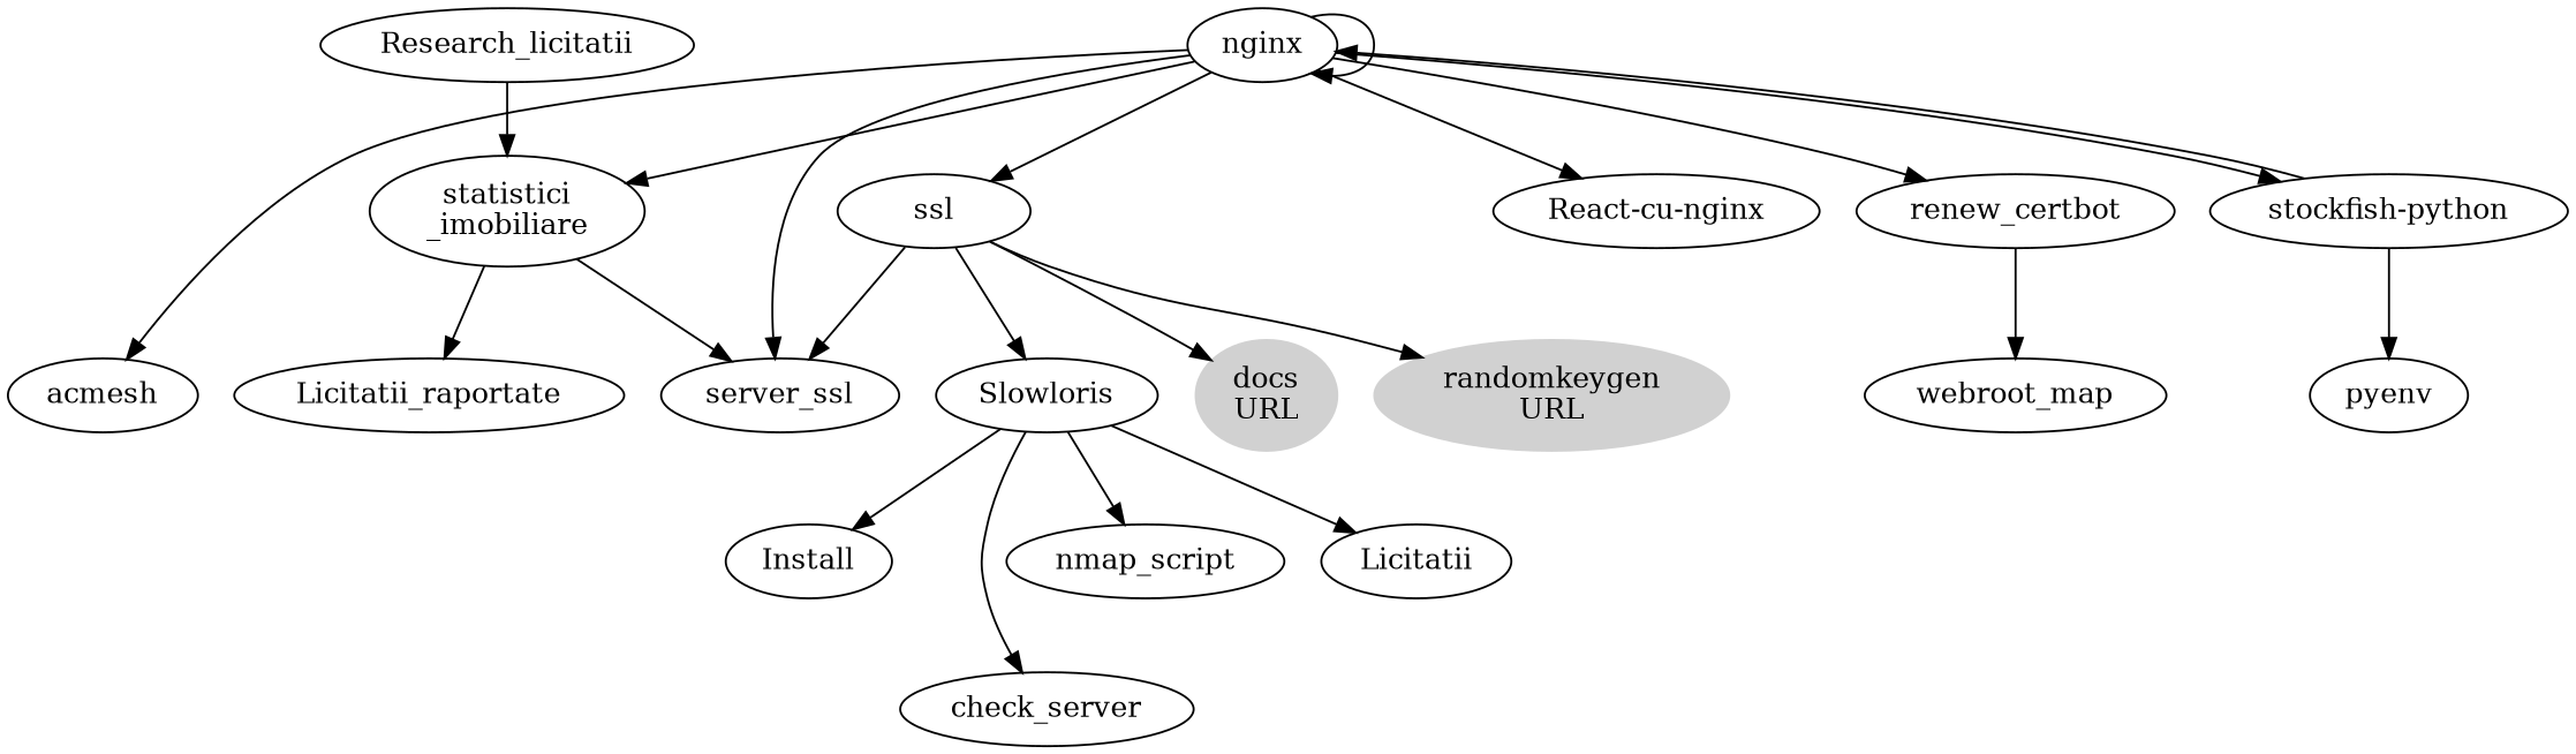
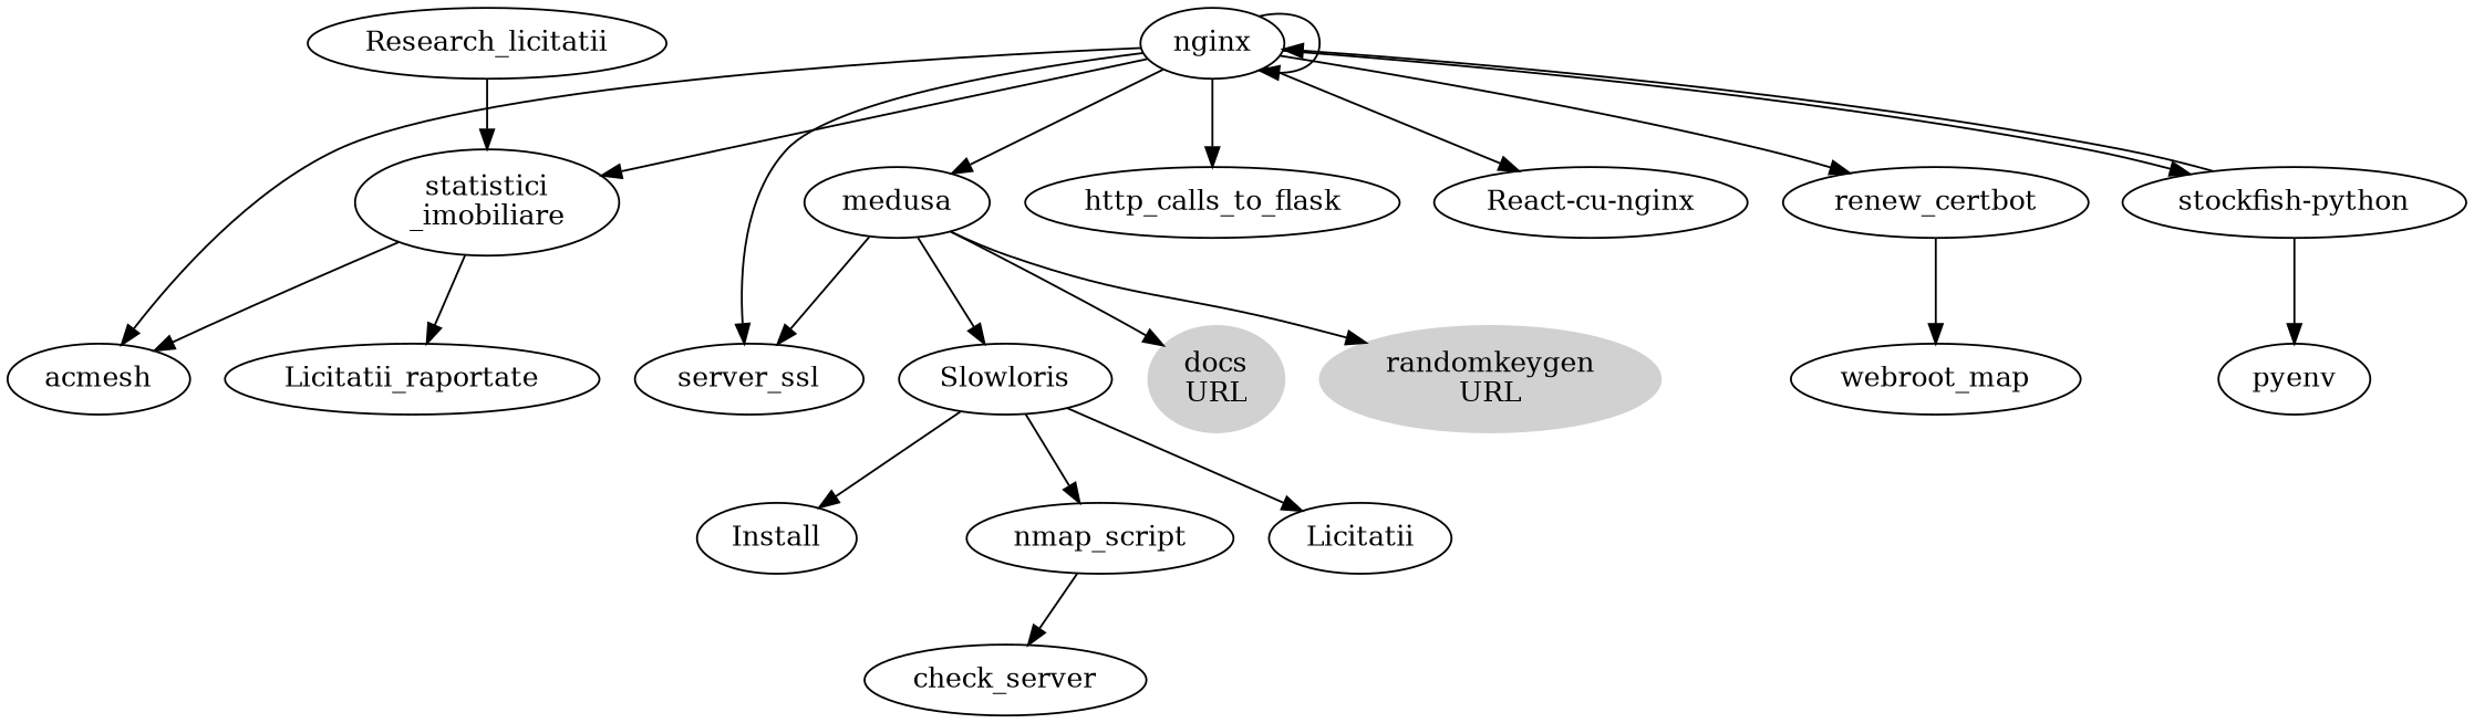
  digraph {
    rankdir=TB
    nginx
    acmesh
    "statistici\n_imobiliare"
-   medusa [label=ssl]
+   medusa
    server_ssl
+   http_calls_to_flask
    "React-cu-nginx"
    renew_certbot
    "stockfish-python"
    Licitatii_raportate
    Slowloris
    "docs\nURL" [color="#D1D1D1" style=filled]
    "randomkeygen\nURL" [color="#D1D1D1" style=filled]
    Install
    nmap_script
    n16 [label=Licitatii]
    check_server
    webroot_map
    pyenv
    Research_licitatii
    nginx -> nginx
    nginx -> acmesh
    nginx -> "statistici\n_imobiliare"
    nginx -> medusa
    nginx -> server_ssl
+   nginx -> http_calls_to_flask
    nginx -> "React-cu-nginx"
    nginx -> renew_certbot
    nginx -> "stockfish-python"
-   "statistici\n_imobiliare" -> server_ssl
+   "statistici\n_imobiliare" -> acmesh
    "statistici\n_imobiliare" -> Licitatii_raportate
    medusa -> server_ssl
    medusa -> Slowloris
    medusa -> "docs\nURL"
    medusa -> "randomkeygen\nURL"
    renew_certbot -> webroot_map
    "stockfish-python" -> nginx
    "stockfish-python" -> pyenv
    Slowloris -> Install
    Slowloris -> nmap_script
    Slowloris -> n16
-   Slowloris -> check_server
+   nmap_script -> check_server
    Research_licitatii -> "statistici\n_imobiliare"
  }
